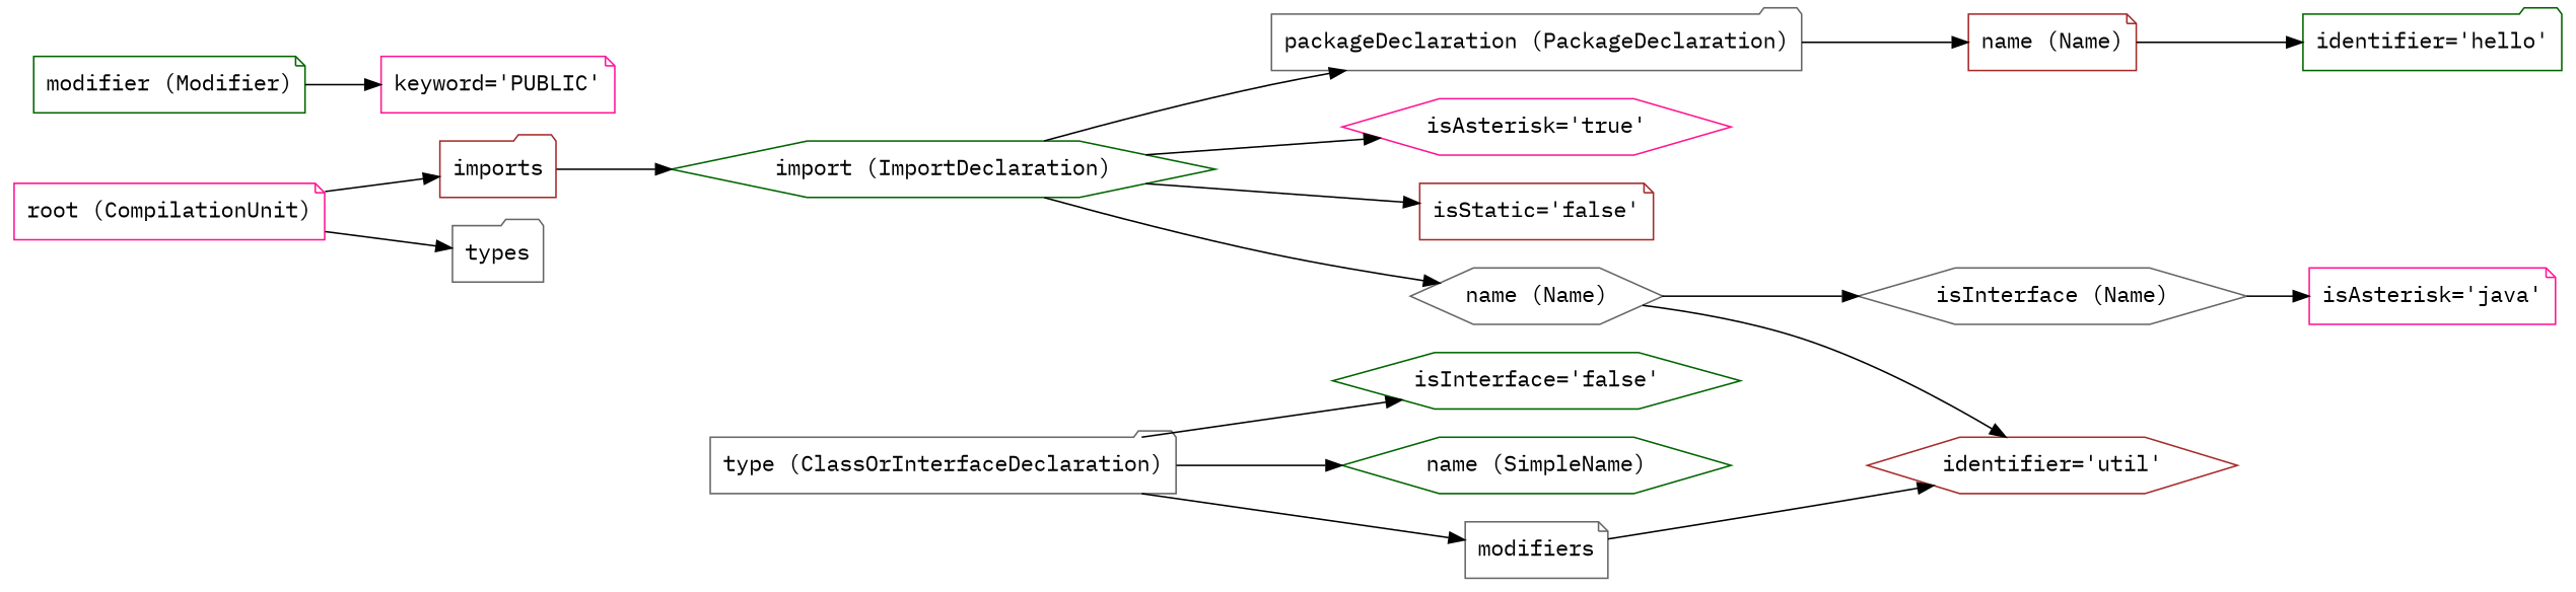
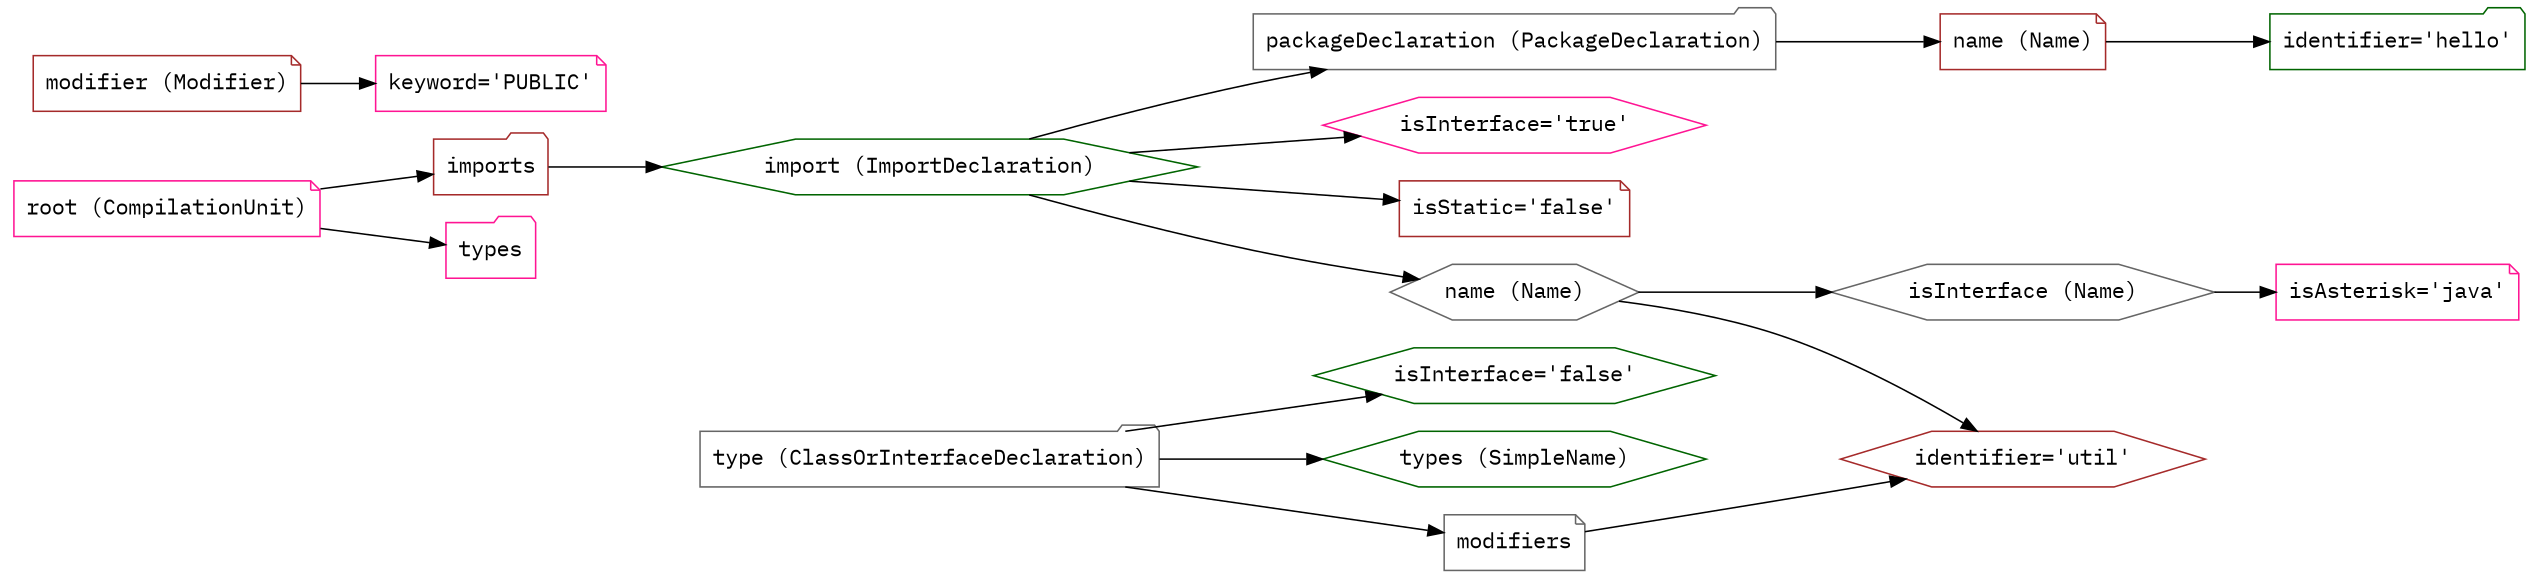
  digraph {
    fontname="IBM Plex Mono"
    rankdir=LR
    node [color=gray40 fontname="IBM Plex Mono" shape=note]
    edge [fontname="IBM Plex Mono"]
    n1 [color=deeppink label="root (CompilationUnit)"]
    n2 [color=brown label=imports shape=folder]
-   n3 [label=types shape=folder]
+   n3 [color=deeppink label=types shape=folder]
    n4 [label="packageDeclaration (PackageDeclaration)" shape=folder]
    n5 [color=brown label="name (Name)"]
    n6 [color=darkgreen label="import (ImportDeclaration)" shape=hexagon]
    n7 [color=darkgreen label="identifier='hello'" shape=folder]
-   n8 [color=deeppink label="isAsterisk='true'" shape=hexagon]
+   n8 [color=deeppink label="isInterface='true'" shape=hexagon]
    n9 [color=brown label="isStatic='false'"]
    n10 [label="name (Name)" shape=hexagon]
    n11 [color=brown label="identifier='util'" shape=hexagon]
    n12 [label="isInterface (Name)" shape=hexagon]
    n13 [color=deeppink label="isAsterisk='java'"]
    n14 [label="type (ClassOrInterfaceDeclaration)" shape=folder]
    n15 [color=darkgreen label="isInterface='false'" shape=hexagon]
-   n16 [color=darkgreen label="name (SimpleName)" shape=hexagon]
+   n16 [color=darkgreen label="types (SimpleName)" shape=hexagon]
    n17 [label=modifiers]
-   n18 [color=darkgreen label="modifier (Modifier)"]
+   n18 [color=brown label="modifier (Modifier)"]
    n19 [color=deeppink label="keyword='PUBLIC'"]
    n1 -> n2
    n1 -> n3
    n2 -> n6
    n4 -> n5
    n5 -> n7
    n6 -> n4
    n6 -> n8
    n6 -> n9
    n6 -> n10
    n10 -> n11
    n10 -> n12
    n12 -> n13
    n14 -> n15
    n14 -> n16
    n14 -> n17
    n17 -> n11
    n18 -> n19
  }
